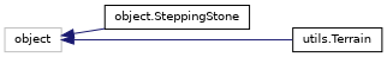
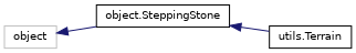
  digraph {
    rankdir=LR
    node [color=black fillcolor=white fontname=Helvetica fontsize=10 shape=record style=filled]
    edge [color=midnightblue dir=back fontname=Helvetica fontsize=10 labelfontname=Helvetica labelfontsize=10 style=solid]
    n1 [color=grey75 height=0.2 label=object width=0.4]
    n2 [height=0.2 label="object.SteppingStone" width=0.4]
    n3 [height=0.2 label="utils.Terrain" width=0.4]
    n1 -> n2
-   n1 -> n3
+   n2 -> n3
  }
